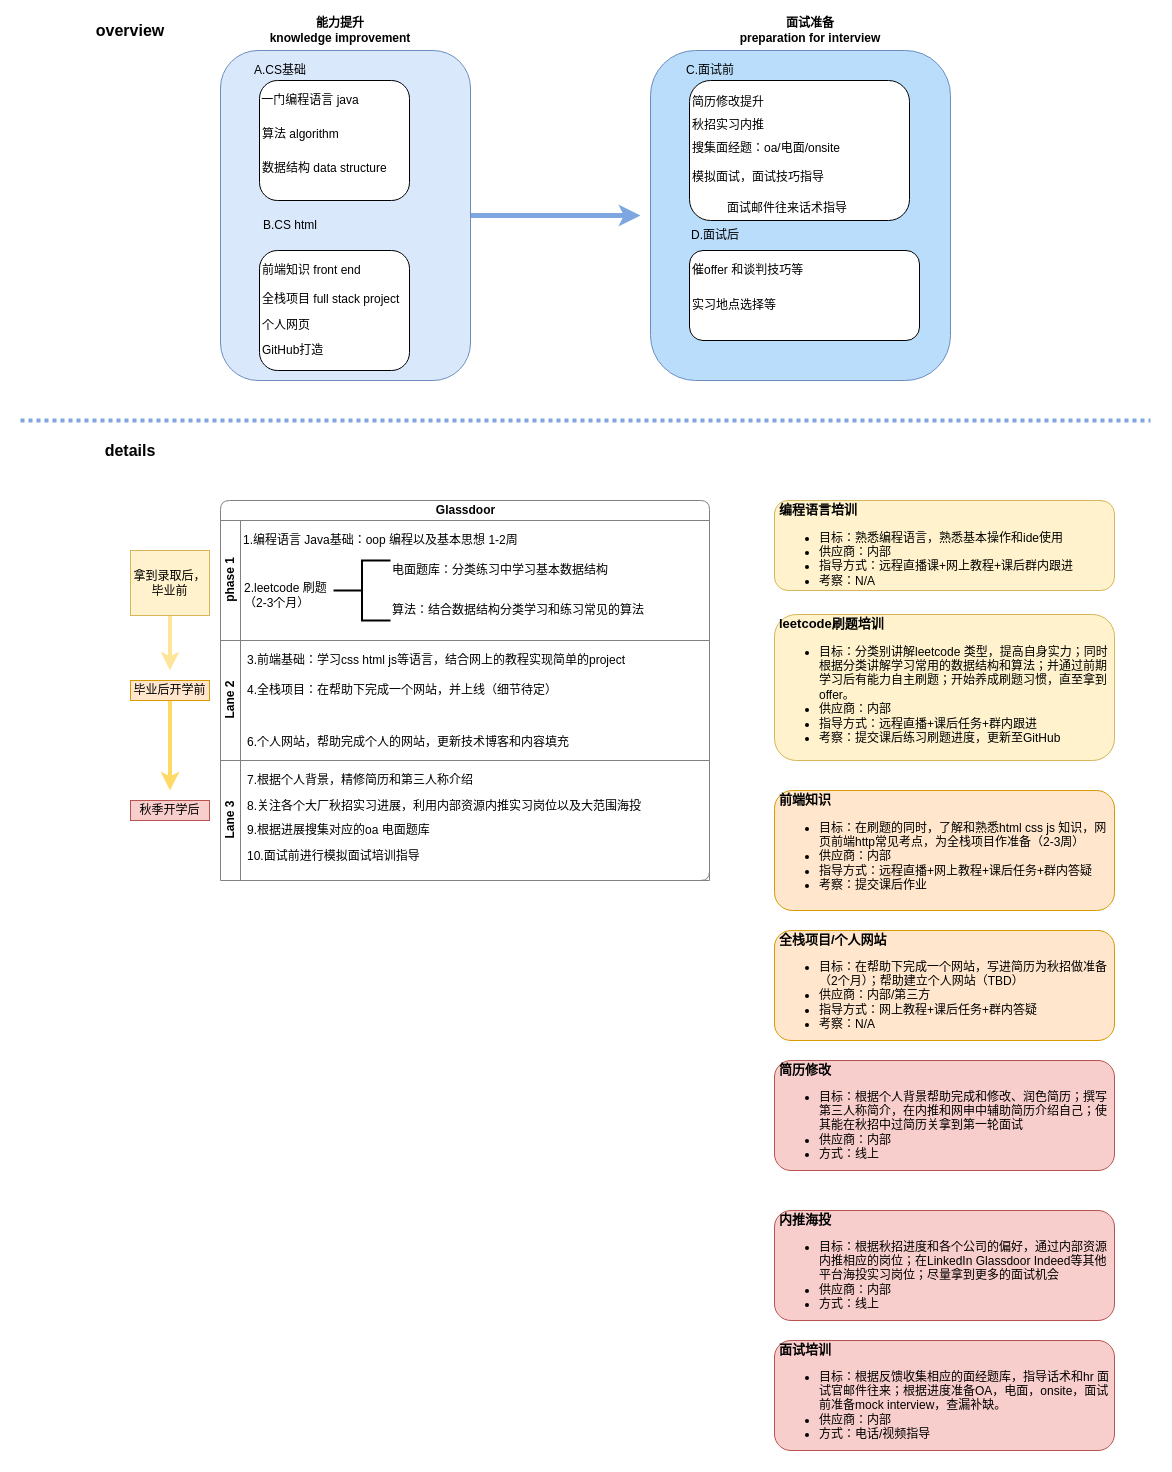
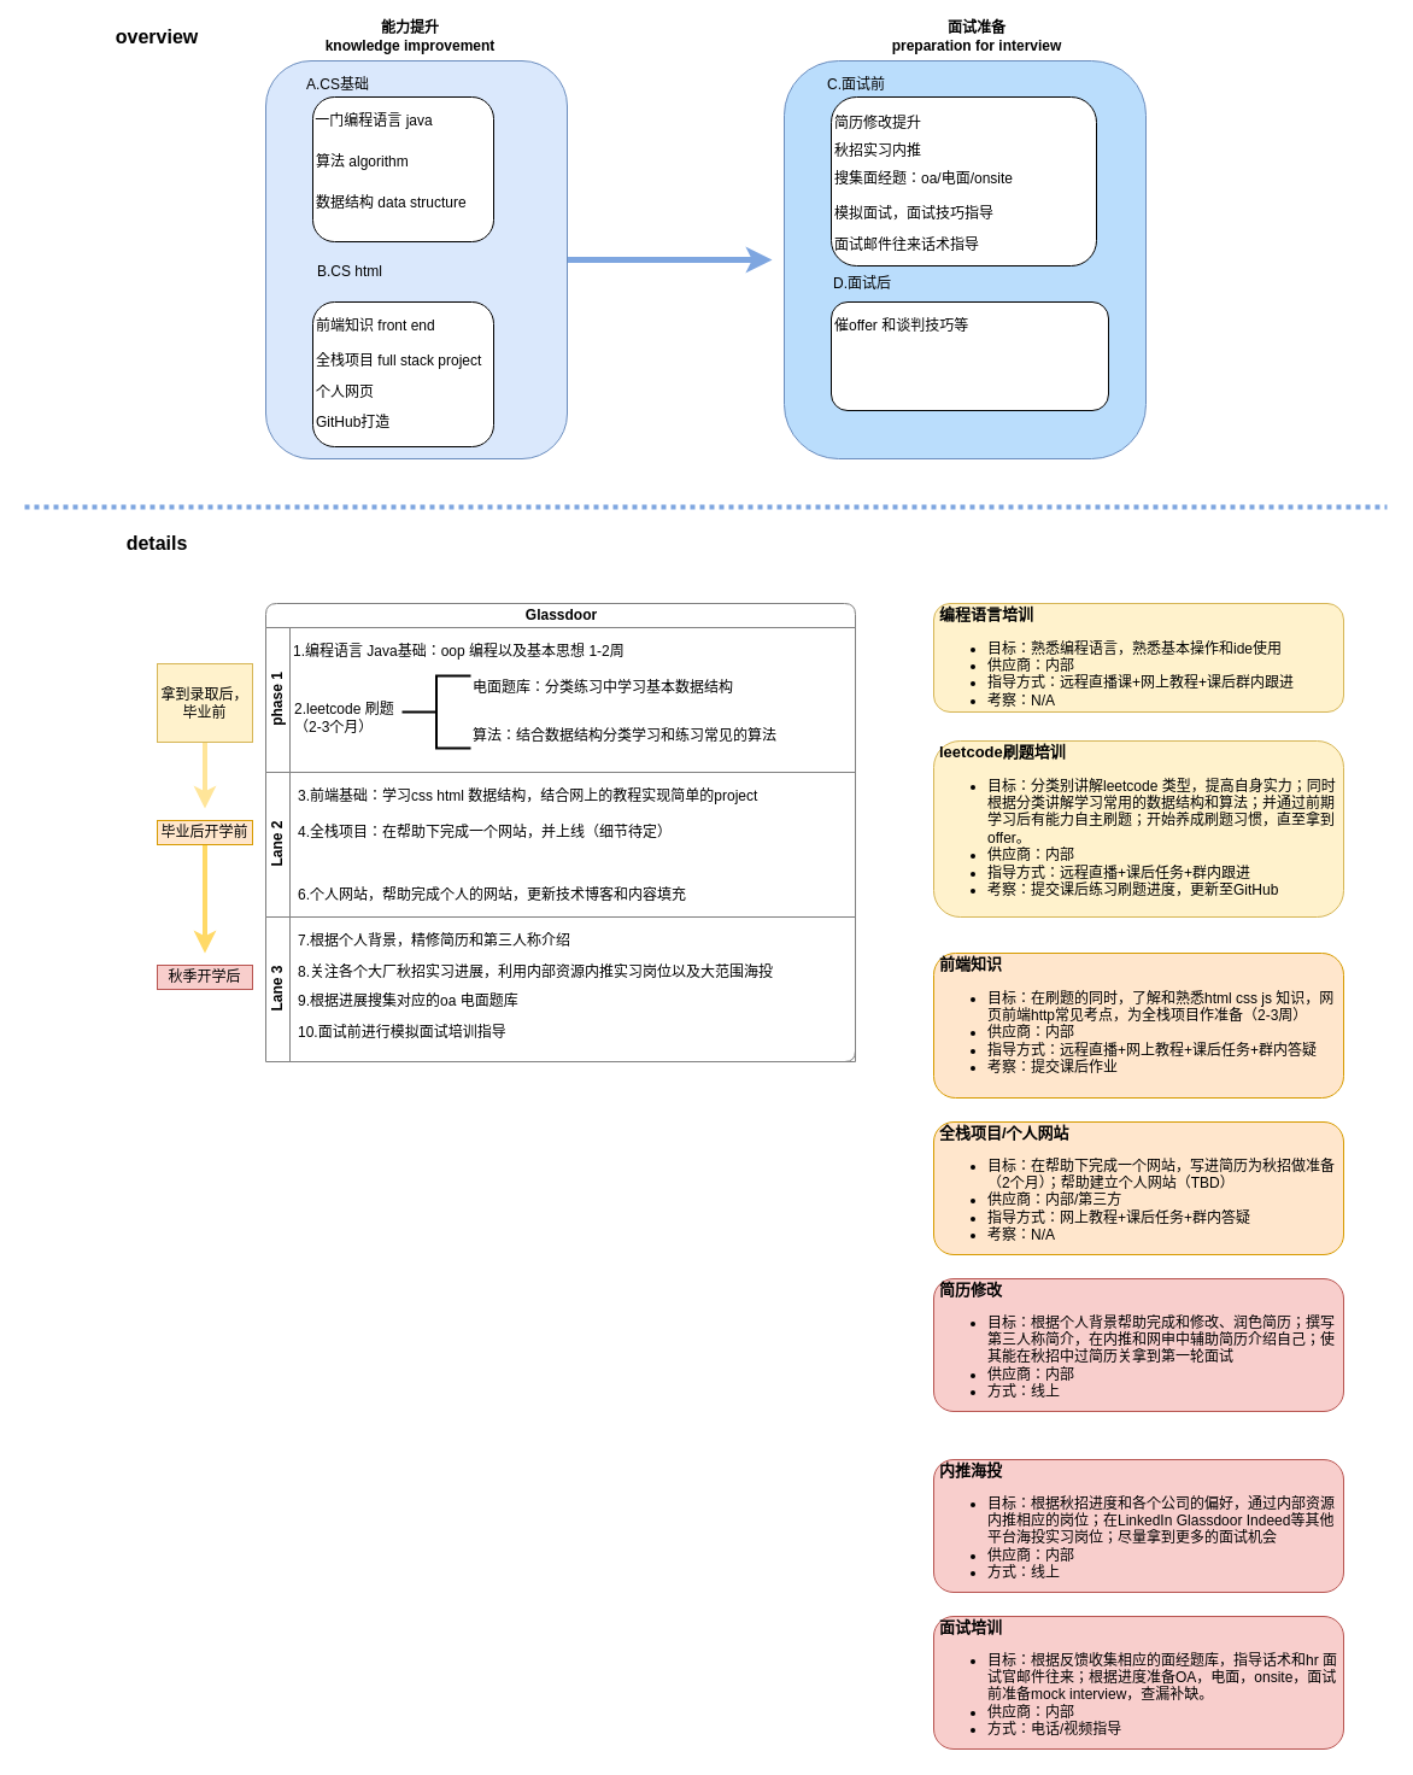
  <mxCell id="0" />
  <mxCell id="1" parent="0" />
  <mxCell id="2" style="edgeStyle=orthogonalEdgeStyle;rounded=0;orthogonalLoop=1;jettySize=auto;html=1;fontSize=18;fontColor=#7EA6E0;strokeColor=#7EA6E0;strokeWidth=5;" parent="1" source="3" edge="1"><mxGeometry relative="1" as="geometry"><mxPoint x="640" y="215" as="targetPoint" /></mxGeometry></mxCell>
  <mxCell id="3" value="" style="rounded=1;whiteSpace=wrap;html=1;fillColor=#dae8fc;strokeColor=#6c8ebf;" parent="1" vertex="1"><mxGeometry x="220" y="50" width="250" height="330" as="geometry" /></mxCell>
  <mxCell id="4" value="能力提升&lt;br&gt;knowledge improvement" style="text;html=1;strokeColor=none;fillColor=none;align=center;verticalAlign=middle;whiteSpace=wrap;rounded=0;fontStyle=1" parent="1" vertex="1"><mxGeometry x="245" y="20" width="190" height="20" as="geometry" /></mxCell>
  <mxCell id="5" value="" style="rounded=1;whiteSpace=wrap;html=1;align=left;" parent="1" vertex="1"><mxGeometry x="259" y="80" width="150" height="120" as="geometry" /></mxCell>
  <mxCell id="6" value="一门编程语言 java" style="text;html=1;strokeColor=none;fillColor=none;align=center;verticalAlign=middle;whiteSpace=wrap;rounded=0;" parent="1" vertex="1"><mxGeometry x="260" y="90" width="100" height="20" as="geometry" /></mxCell>
  <mxCell id="7" value="算法 algorithm" style="text;html=1;strokeColor=none;fillColor=none;align=left;verticalAlign=middle;whiteSpace=wrap;rounded=0;" parent="1" vertex="1"><mxGeometry x="260" y="124" width="100" height="20" as="geometry" /></mxCell>
  <mxCell id="8" value="数据结构 data structure&amp;nbsp;" style="text;html=1;strokeColor=none;fillColor=none;align=left;verticalAlign=middle;whiteSpace=wrap;rounded=0;" parent="1" vertex="1"><mxGeometry x="260" y="158" width="190" height="20" as="geometry" /></mxCell>
  <mxCell id="9" value="B.CS html" style="text;html=1;strokeColor=none;fillColor=none;align=center;verticalAlign=middle;whiteSpace=wrap;rounded=0;" parent="1" vertex="1"><mxGeometry x="230" y="215" width="120" height="20" as="geometry" /></mxCell>
  <mxCell id="10" value="" style="rounded=1;whiteSpace=wrap;html=1;align=left;" parent="1" vertex="1"><mxGeometry x="259" y="250" width="150" height="120" as="geometry" /></mxCell>
  <mxCell id="11" value="前端知识 front end" style="text;html=1;strokeColor=none;fillColor=none;align=left;verticalAlign=middle;whiteSpace=wrap;rounded=0;" parent="1" vertex="1"><mxGeometry x="260" y="260" width="140" height="20" as="geometry" /></mxCell>
  <mxCell id="12" value="全栈项目 full stack project" style="text;html=1;strokeColor=none;fillColor=none;align=left;verticalAlign=middle;whiteSpace=wrap;rounded=0;" parent="1" vertex="1"><mxGeometry x="260" y="289" width="150" height="20" as="geometry" /></mxCell>
  <mxCell id="13" value="个人网页" style="text;html=1;strokeColor=none;fillColor=none;align=left;verticalAlign=middle;whiteSpace=wrap;rounded=0;" parent="1" vertex="1"><mxGeometry x="260" y="315" width="150" height="20" as="geometry" /></mxCell>
  <mxCell id="14" value="GitHub打造" style="text;html=1;strokeColor=none;fillColor=none;align=left;verticalAlign=middle;whiteSpace=wrap;rounded=0;" parent="1" vertex="1"><mxGeometry x="260" y="340" width="150" height="20" as="geometry" /></mxCell>
  <mxCell id="15" value="" style="rounded=1;whiteSpace=wrap;html=1;fillColor=#BADDFC;strokeColor=#6c8ebf;" parent="1" vertex="1"><mxGeometry x="650" y="50" width="300" height="330" as="geometry" /></mxCell>
  <mxCell id="16" value="面试准备&lt;br&gt;preparation for interview" style="text;html=1;strokeColor=none;fillColor=none;align=center;verticalAlign=middle;whiteSpace=wrap;rounded=0;fontStyle=1" parent="1" vertex="1"><mxGeometry x="700" y="20" width="220" height="20" as="geometry" /></mxCell>
  <mxCell id="17" value="" style="rounded=1;whiteSpace=wrap;html=1;align=left;" parent="1" vertex="1"><mxGeometry x="689" y="80" width="220" height="140" as="geometry" /></mxCell>
  <mxCell id="18" value="简历修改提升" style="text;html=1;strokeColor=none;fillColor=none;align=left;verticalAlign=middle;whiteSpace=wrap;rounded=0;" parent="1" vertex="1"><mxGeometry x="690" y="92" width="100" height="20" as="geometry" /></mxCell>
  <mxCell id="19" value="模拟面试，面试技巧指导&amp;nbsp;" style="text;html=1;strokeColor=none;fillColor=none;align=left;verticalAlign=middle;whiteSpace=wrap;rounded=0;" parent="1" vertex="1"><mxGeometry x="690" y="167" width="250" height="20" as="geometry" /></mxCell>
  <mxCell id="20" value="搜集面经题：oa/电面/onsite" style="text;html=1;strokeColor=none;fillColor=none;align=left;verticalAlign=middle;whiteSpace=wrap;rounded=0;" parent="1" vertex="1"><mxGeometry x="690" y="138" width="210" height="20" as="geometry" /></mxCell>
  <mxCell id="21" value="C.面试前" style="text;html=1;strokeColor=none;fillColor=none;align=center;verticalAlign=middle;whiteSpace=wrap;rounded=0;" parent="1" vertex="1"><mxGeometry x="650" y="60" width="120" height="20" as="geometry" /></mxCell>
  <mxCell id="22" value="" style="rounded=1;whiteSpace=wrap;html=1;align=left;" parent="1" vertex="1"><mxGeometry x="689" y="250" width="230" height="90" as="geometry" /></mxCell>
  <mxCell id="23" value="A.CS基础" style="text;html=1;strokeColor=none;fillColor=none;align=center;verticalAlign=middle;whiteSpace=wrap;rounded=0;" parent="1" vertex="1"><mxGeometry x="220" y="60" width="120" height="20" as="geometry" /></mxCell>
  <mxCell id="24" value="秋招实习内推" style="text;html=1;strokeColor=none;fillColor=none;align=left;verticalAlign=middle;whiteSpace=wrap;rounded=0;" parent="1" vertex="1"><mxGeometry x="690" y="113" width="100" height="24" as="geometry" /></mxCell>
  <mxCell id="25" value="D.面试后" style="text;html=1;strokeColor=none;fillColor=none;align=center;verticalAlign=middle;whiteSpace=wrap;rounded=0;" parent="1" vertex="1"><mxGeometry x="655" y="225" width="120" height="20" as="geometry" /></mxCell>
- <mxCell id="26" value="面试邮件往来话术指导" style="text;html=1;strokeColor=none;fillColor=none;align=left;verticalAlign=middle;whiteSpace=wrap;rounded=0;" parent="1" vertex="1"><mxGeometry x="725" y="197.5" width="130" height="20" as="geometry" /></mxCell>
+ <mxCell id="26" value="面试邮件往来话术指导" style="text;html=1;strokeColor=none;fillColor=none;align=left;verticalAlign=middle;whiteSpace=wrap;rounded=0;" parent="1" vertex="1"><mxGeometry x="690" y="192.5" width="130" height="20" as="geometry" /></mxCell>
  <mxCell id="27" value="催offer 和谈判技巧等" style="text;html=1;strokeColor=none;fillColor=none;align=left;verticalAlign=middle;whiteSpace=wrap;rounded=0;" parent="1" vertex="1"><mxGeometry x="690" y="260" width="130" height="20" as="geometry" /></mxCell>
- <mxCell id="28" value="实习地点选择等" style="text;html=1;strokeColor=none;fillColor=none;align=left;verticalAlign=middle;whiteSpace=wrap;rounded=0;" parent="1" vertex="1"><mxGeometry x="690" y="295" width="130" height="20" as="geometry" /></mxCell>
  <mxCell id="29" value="Glassdoor" style="swimlane;html=1;childLayout=stackLayout;resizeParent=1;resizeParentMax=0;horizontal=1;startSize=20;horizontalStack=0;rounded=1;labelBackgroundColor=none;align=center;strokeColor=#808080;" parent="1" vertex="1"><mxGeometry x="220" y="500" width="489" height="380" as="geometry" /></mxCell>
  <mxCell id="30" value="phase 1" style="swimlane;html=1;startSize=20;horizontal=0;strokeColor=#808080;" parent="29" vertex="1"><mxGeometry y="20" width="489" height="120" as="geometry" /></mxCell>
  <mxCell id="31" value="1.编程语言 Java基础：oop 编程以及基本思想 1-2周" style="text;html=1;strokeColor=none;fillColor=none;align=left;verticalAlign=middle;whiteSpace=wrap;rounded=0;labelBackgroundColor=none;" parent="30" vertex="1"><mxGeometry x="21" y="10" width="341" height="20" as="geometry" /></mxCell>
  <mxCell id="32" value="2.leetcode 刷题&lt;br&gt;（2-3个月）" style="text;html=1;strokeColor=none;fillColor=none;align=left;verticalAlign=middle;whiteSpace=wrap;rounded=0;labelBackgroundColor=none;" parent="30" vertex="1"><mxGeometry x="22" y="65" width="141" height="20" as="geometry" /></mxCell>
  <mxCell id="33" value="" style="strokeWidth=2;html=1;shape=mxgraph.flowchart.annotation_2;align=left;labelPosition=right;pointerEvents=1;rounded=1;labelBackgroundColor=none;strokeColor=#000000;" parent="30" vertex="1"><mxGeometry x="113" y="40" width="57" height="60" as="geometry" /></mxCell>
  <mxCell id="34" value="电面题库：分类练习中学习基本数据结构&amp;nbsp;" style="text;html=1;strokeColor=none;fillColor=none;align=left;verticalAlign=middle;whiteSpace=wrap;rounded=0;labelBackgroundColor=none;" parent="30" vertex="1"><mxGeometry x="170" y="40" width="280" height="20" as="geometry" /></mxCell>
  <mxCell id="35" value="算法：结合数据结构分类学习和练习常见的算法" style="text;html=1;strokeColor=none;fillColor=none;align=left;verticalAlign=middle;whiteSpace=wrap;rounded=0;labelBackgroundColor=none;" parent="30" vertex="1"><mxGeometry x="170" y="80" width="280" height="20" as="geometry" /></mxCell>
  <mxCell id="36" value="Lane 2" style="swimlane;html=1;startSize=20;horizontal=0;strokeColor=#808080;" parent="29" vertex="1"><mxGeometry y="140" width="489" height="120" as="geometry" /></mxCell>
- <mxCell id="37" value="3.前端基础：学习css html js等语言，结合网上的教程实现简单的project&amp;nbsp;" style="text;html=1;strokeColor=none;fillColor=none;align=left;verticalAlign=middle;whiteSpace=wrap;rounded=0;labelBackgroundColor=none;" parent="36" vertex="1"><mxGeometry x="25" y="10" width="415" height="20" as="geometry" /></mxCell>
+ <mxCell id="37" value="3.前端基础：学习css html 数据结构，结合网上的教程实现简单的project&amp;nbsp;" style="text;html=1;strokeColor=none;fillColor=none;align=left;verticalAlign=middle;whiteSpace=wrap;rounded=0;labelBackgroundColor=none;" parent="36" vertex="1"><mxGeometry x="25" y="10" width="415" height="20" as="geometry" /></mxCell>
  <mxCell id="38" value="4.全栈项目：在帮助下完成一个网站，并上线（细节待定）" style="text;html=1;strokeColor=none;fillColor=none;align=left;verticalAlign=middle;whiteSpace=wrap;rounded=0;labelBackgroundColor=none;" parent="36" vertex="1"><mxGeometry x="25" y="40" width="415" height="20" as="geometry" /></mxCell>
  <mxCell id="39" value="6.个人网站，帮助完成个人的网站，更新技术博客和内容填充" style="text;html=1;strokeColor=none;fillColor=none;align=left;verticalAlign=middle;whiteSpace=wrap;rounded=0;labelBackgroundColor=none;" parent="36" vertex="1"><mxGeometry x="25" y="92" width="415" height="20" as="geometry" /></mxCell>
  <mxCell id="40" value="Lane 3" style="swimlane;html=1;startSize=20;horizontal=0;strokeColor=#808080;" parent="29" vertex="1"><mxGeometry y="260" width="489" height="120" as="geometry" /></mxCell>
  <mxCell id="41" value="7.根据个人背景，精修简历和第三人称介绍" style="text;html=1;strokeColor=none;fillColor=none;align=left;verticalAlign=middle;whiteSpace=wrap;rounded=0;labelBackgroundColor=none;" parent="40" vertex="1"><mxGeometry x="25" y="10" width="415" height="20" as="geometry" /></mxCell>
  <mxCell id="42" value="8.关注各个大厂秋招实习进展，利用内部资源内推实习岗位以及大范围海投" style="text;html=1;strokeColor=none;fillColor=none;align=left;verticalAlign=middle;whiteSpace=wrap;rounded=0;labelBackgroundColor=none;" parent="40" vertex="1"><mxGeometry x="25" y="36" width="415" height="20" as="geometry" /></mxCell>
  <mxCell id="43" value="9.根据进展搜集对应的oa 电面题库" style="text;html=1;strokeColor=none;fillColor=none;align=left;verticalAlign=middle;whiteSpace=wrap;rounded=0;labelBackgroundColor=none;" parent="40" vertex="1"><mxGeometry x="25" y="60" width="415" height="20" as="geometry" /></mxCell>
  <mxCell id="44" value="10.面试前进行模拟面试培训指导" style="text;html=1;strokeColor=none;fillColor=none;align=left;verticalAlign=middle;whiteSpace=wrap;rounded=0;labelBackgroundColor=none;" parent="40" vertex="1"><mxGeometry x="25" y="86" width="415" height="20" as="geometry" /></mxCell>
  <mxCell id="45" style="edgeStyle=orthogonalEdgeStyle;rounded=0;orthogonalLoop=1;jettySize=auto;html=1;strokeWidth=4;strokeColor=#FFD966;" parent="1" source="46" edge="1"><mxGeometry relative="1" as="geometry"><mxPoint x="169.5" y="790" as="targetPoint" /></mxGeometry></mxCell>
  <mxCell id="46" value="毕业后开学前" style="text;html=1;strokeColor=#d79b00;fillColor=#ffe6cc;align=center;verticalAlign=middle;whiteSpace=wrap;rounded=0;labelBackgroundColor=none;" parent="1" vertex="1"><mxGeometry x="130" y="680" width="79" height="20" as="geometry" /></mxCell>
  <mxCell id="47" style="edgeStyle=orthogonalEdgeStyle;rounded=1;orthogonalLoop=1;jettySize=auto;html=1;strokeWidth=4;strokeColor=#FFE599;" parent="1" source="48" edge="1"><mxGeometry relative="1" as="geometry"><mxPoint x="169.5" y="670" as="targetPoint" /></mxGeometry></mxCell>
  <mxCell id="48" value="拿到录取后，毕业前" style="text;html=1;strokeColor=#d6b656;fillColor=#fff2cc;align=center;verticalAlign=middle;whiteSpace=wrap;rounded=0;labelBackgroundColor=none;" parent="1" vertex="1"><mxGeometry x="130" y="550" width="79" height="65" as="geometry" /></mxCell>
  <mxCell id="49" value="秋季开学后" style="text;html=1;strokeColor=#b85450;fillColor=#f8cecc;align=center;verticalAlign=middle;whiteSpace=wrap;rounded=0;labelBackgroundColor=none;" parent="1" vertex="1"><mxGeometry x="130" y="800" width="79" height="20" as="geometry" /></mxCell>
  <mxCell id="50" value="&lt;p style=&quot;line-height: 50%&quot;&gt;&lt;/p&gt;&lt;h1 style=&quot;font-size: 13px&quot;&gt;&lt;font style=&quot;font-size: 13px&quot;&gt;编程语言培训&lt;/font&gt;&lt;/h1&gt;&lt;p style=&quot;font-size: 13px&quot;&gt;&lt;/p&gt;&lt;ul&gt;&lt;li&gt;目标：熟悉编程语言，熟悉基本操作和ide使用&amp;nbsp;&lt;/li&gt;&lt;li&gt;供应商：内部&lt;/li&gt;&lt;li&gt;指导方式：远程直播课+网上教程+课后群内跟进&lt;/li&gt;&lt;li&gt;考察：N/A&lt;/li&gt;&lt;/ul&gt;&lt;p&gt;&lt;/p&gt;" style="text;html=1;strokeColor=#d6b656;fillColor=#fff2cc;spacing=5;spacingTop=-20;whiteSpace=wrap;overflow=hidden;rounded=1;labelBackgroundColor=none;align=left;shadow=0;comic=0;glass=0;" parent="1" vertex="1"><mxGeometry x="774" y="500" width="340" height="90" as="geometry" /></mxCell>
  <mxCell id="51" value="&lt;p style=&quot;line-height: 50%&quot;&gt;&lt;/p&gt;&lt;h1 style=&quot;font-size: 13px&quot;&gt;&lt;font style=&quot;font-size: 13px&quot;&gt;leetcode刷题培训&lt;/font&gt;&lt;/h1&gt;&lt;p style=&quot;font-size: 13px&quot;&gt;&lt;/p&gt;&lt;ul&gt;&lt;li&gt;目标：分类别讲解leetcode 类型，提高自身实力；同时根据分类讲解学习常用的数据结构和算法；并通过前期学习后有能力自主刷题；开始养成刷题习惯，直至拿到offer。&lt;/li&gt;&lt;li&gt;供应商：内部&lt;/li&gt;&lt;li&gt;指导方式：远程直播+课后任务+群内跟进&lt;/li&gt;&lt;li&gt;考察：提交课后练习刷题进度，更新至GitHub&lt;/li&gt;&lt;/ul&gt;&lt;p&gt;&lt;/p&gt;" style="text;html=1;strokeColor=#d6b656;fillColor=#fff2cc;spacing=5;spacingTop=-20;whiteSpace=wrap;overflow=hidden;rounded=1;labelBackgroundColor=none;align=left;shadow=0;comic=0;glass=0;" parent="1" vertex="1"><mxGeometry x="774" y="614" width="340" height="146" as="geometry" /></mxCell>
  <mxCell id="52" value="&lt;p style=&quot;line-height: 50%&quot;&gt;&lt;/p&gt;&lt;h1 style=&quot;font-size: 13px&quot;&gt;前端知识&lt;/h1&gt;&lt;p style=&quot;font-size: 13px&quot;&gt;&lt;/p&gt;&lt;ul&gt;&lt;li&gt;目标：在刷题的同时，了解和熟悉html css js 知识，网页前端http常见考点，为全栈项目作准备（2-3周）&lt;/li&gt;&lt;li&gt;供应商：内部&lt;/li&gt;&lt;li&gt;指导方式：远程直播+网上教程+课后任务+群内答疑&lt;/li&gt;&lt;li&gt;考察：提交课后作业&lt;/li&gt;&lt;/ul&gt;&lt;p&gt;&lt;/p&gt;" style="text;html=1;strokeColor=#d79b00;fillColor=#ffe6cc;spacing=5;spacingTop=-20;whiteSpace=wrap;overflow=hidden;rounded=1;labelBackgroundColor=none;align=left;shadow=0;comic=0;glass=0;" parent="1" vertex="1"><mxGeometry x="774" y="790" width="340" height="120" as="geometry" /></mxCell>
  <mxCell id="53" value="&lt;p style=&quot;line-height: 50%&quot;&gt;&lt;/p&gt;&lt;h1 style=&quot;font-size: 13px&quot;&gt;全栈项目/个人网站&lt;/h1&gt;&lt;div&gt;&lt;ul&gt;&lt;li&gt;目标：在帮助下完成一个网站，写进简历为秋招做准备（2个月）；帮助建立个人网站（TBD）&lt;/li&gt;&lt;li&gt;供应商：内部/第三方&lt;/li&gt;&lt;li&gt;指导方式：网上教程+课后任务+群内答疑&lt;/li&gt;&lt;li&gt;考察：N/A&lt;/li&gt;&lt;/ul&gt;&lt;/div&gt;&lt;p&gt;&lt;/p&gt;" style="text;html=1;strokeColor=#d79b00;fillColor=#ffe6cc;spacing=5;spacingTop=-20;whiteSpace=wrap;overflow=hidden;rounded=1;labelBackgroundColor=none;align=left;shadow=0;comic=0;glass=0;" parent="1" vertex="1"><mxGeometry x="774" y="930" width="340" height="110" as="geometry" /></mxCell>
  <mxCell id="54" value="&lt;p style=&quot;line-height: 50%&quot;&gt;&lt;/p&gt;&lt;h1 style=&quot;font-size: 13px&quot;&gt;简历修改&lt;/h1&gt;&lt;div&gt;&lt;ul&gt;&lt;li&gt;目标：根据个人背景帮助完成和修改、润色简历；撰写第三人称简介，在内推和网申中辅助简历介绍自己；使其能在秋招中过简历关拿到第一轮面试&lt;/li&gt;&lt;li&gt;供应商：内部&lt;/li&gt;&lt;li&gt;方式：线上&lt;/li&gt;&lt;/ul&gt;&lt;/div&gt;&lt;p&gt;&lt;/p&gt;" style="text;html=1;strokeColor=#b85450;fillColor=#f8cecc;spacing=5;spacingTop=-20;whiteSpace=wrap;overflow=hidden;rounded=1;labelBackgroundColor=none;align=left;shadow=0;comic=0;glass=0;" parent="1" vertex="1"><mxGeometry x="774" y="1060" width="340" height="110" as="geometry" /></mxCell>
  <mxCell id="55" value="&lt;p style=&quot;line-height: 50%&quot;&gt;&lt;/p&gt;&lt;h1 style=&quot;font-size: 13px&quot;&gt;内推海投&lt;/h1&gt;&lt;div&gt;&lt;ul&gt;&lt;li&gt;目标：根据秋招进度和各个公司的偏好，通过内部资源内推相应的岗位；在LinkedIn Glassdoor Indeed等其他平台海投实习岗位；尽量拿到更多的面试机会&lt;/li&gt;&lt;li&gt;供应商：内部&lt;/li&gt;&lt;li&gt;方式：线上&lt;/li&gt;&lt;/ul&gt;&lt;/div&gt;&lt;p&gt;&lt;/p&gt;" style="text;html=1;strokeColor=#b85450;fillColor=#f8cecc;spacing=5;spacingTop=-20;whiteSpace=wrap;overflow=hidden;rounded=1;labelBackgroundColor=none;align=left;shadow=0;comic=0;glass=0;" parent="1" vertex="1"><mxGeometry x="774" y="1210" width="340" height="110" as="geometry" /></mxCell>
  <mxCell id="56" value="&lt;p style=&quot;line-height: 50%&quot;&gt;&lt;/p&gt;&lt;h1 style=&quot;font-size: 13px&quot;&gt;面试培训&lt;/h1&gt;&lt;div&gt;&lt;ul&gt;&lt;li&gt;目标：根据反馈收集相应的面经题库，指导话术和hr 面试官邮件往来；根据进度准备OA，电面，onsite，面试前准备mock interview，查漏补缺。&lt;/li&gt;&lt;li&gt;供应商：内部&lt;/li&gt;&lt;li&gt;方式：电话/视频指导&lt;/li&gt;&lt;/ul&gt;&lt;/div&gt;&lt;p&gt;&lt;/p&gt;" style="text;html=1;strokeColor=#b85450;fillColor=#f8cecc;spacing=5;spacingTop=-20;whiteSpace=wrap;overflow=hidden;rounded=1;labelBackgroundColor=none;align=left;shadow=0;comic=0;glass=0;" parent="1" vertex="1"><mxGeometry x="774" y="1340" width="340" height="110" as="geometry" /></mxCell>
  <mxCell id="57" value="&lt;font style=&quot;font-size: 16px&quot;&gt;&lt;b&gt;overview&lt;/b&gt;&lt;/font&gt;" style="text;html=1;strokeColor=none;fillColor=none;align=center;verticalAlign=middle;whiteSpace=wrap;rounded=0;shadow=0;glass=0;comic=0;labelBackgroundColor=none;" parent="1" vertex="1"><mxGeometry x="110" y="20" width="40" height="20" as="geometry" /></mxCell>
  <mxCell id="58" value="&lt;span style=&quot;font-size: 16px&quot;&gt;&lt;b&gt;details&lt;/b&gt;&lt;/span&gt;" style="text;html=1;strokeColor=none;fillColor=none;align=center;verticalAlign=middle;whiteSpace=wrap;rounded=0;shadow=0;glass=0;comic=0;labelBackgroundColor=none;" vertex="1" parent="1"><mxGeometry x="110" y="440" width="40" height="20" as="geometry" /></mxCell>
  <mxCell id="59" value="" style="endArrow=none;dashed=1;html=1;strokeColor=#7EA6E0;fontSize=18;fontColor=#7EA6E0;dashPattern=1 1;strokeWidth=4;" edge="1" parent="1"><mxGeometry width="50" height="50" relative="1" as="geometry"><mxPoint x="20" y="420" as="sourcePoint" /><mxPoint x="1150" y="420" as="targetPoint" /></mxGeometry></mxCell>
